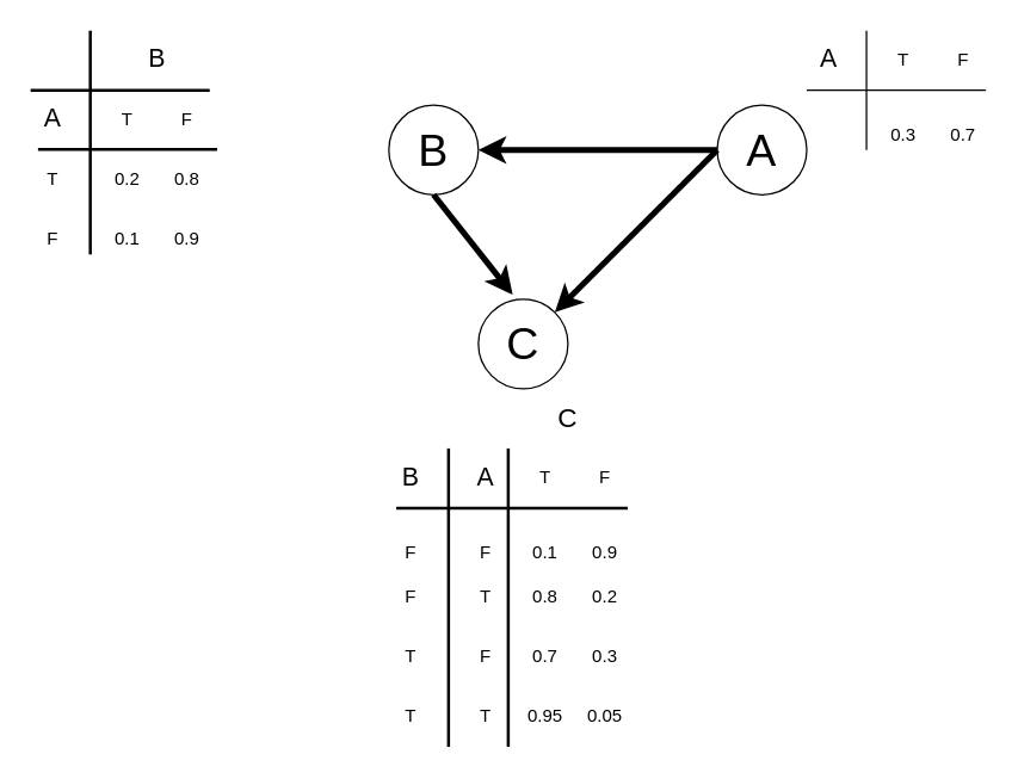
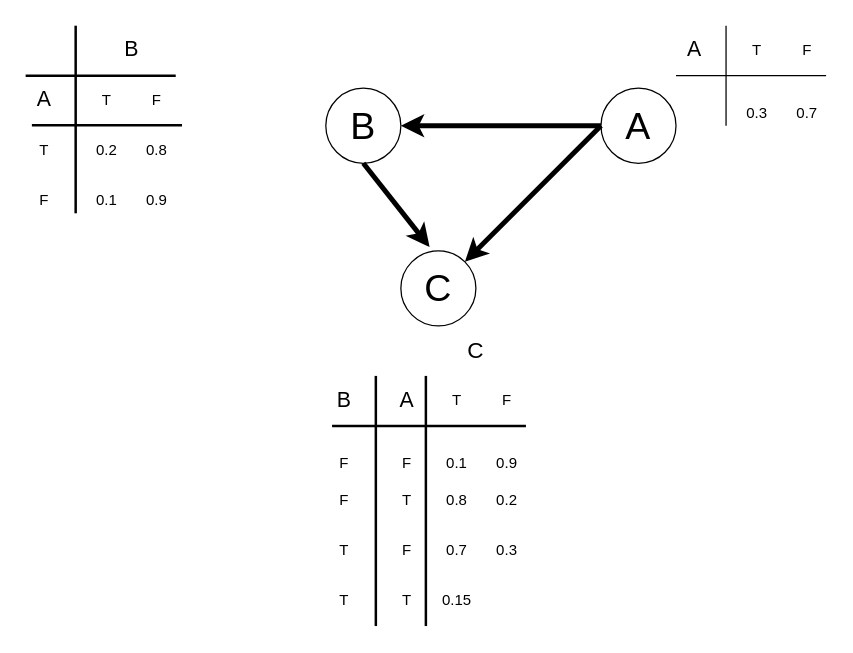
  <mxCell id="0" />
  <mxCell id="1" parent="0" />
  <mxCell id="2" value="&lt;font style=&quot;font-size: 30px&quot;&gt;A&lt;/font&gt;" style="ellipse;whiteSpace=wrap;html=1;aspect=fixed;" vertex="1" parent="1"><mxGeometry x="480" y="70" width="60" height="60" as="geometry" /></mxCell>
  <mxCell id="3" value="&lt;font style=&quot;font-size: 30px&quot;&gt;B&lt;/font&gt;" style="ellipse;whiteSpace=wrap;html=1;aspect=fixed;" vertex="1" parent="1"><mxGeometry x="260" y="70" width="60" height="60" as="geometry" /></mxCell>
  <mxCell id="4" value="&lt;font style=&quot;font-size: 30px&quot;&gt;C&lt;/font&gt;" style="ellipse;whiteSpace=wrap;html=1;aspect=fixed;" vertex="1" parent="1"><mxGeometry x="320" y="200" width="60" height="60" as="geometry" /></mxCell>
  <mxCell id="5" value="" style="endArrow=none;html=1;" edge="1" parent="1"><mxGeometry width="50" height="50" relative="1" as="geometry"><mxPoint x="540" y="60" as="sourcePoint" /><mxPoint x="660" y="60" as="targetPoint" /></mxGeometry></mxCell>
  <mxCell id="6" value="" style="endArrow=none;html=1;" edge="1" parent="1"><mxGeometry width="50" height="50" relative="1" as="geometry"><mxPoint x="580" y="100" as="sourcePoint" /><mxPoint x="580" y="20" as="targetPoint" /></mxGeometry></mxCell>
  <mxCell id="7" value="T" style="text;html=1;strokeColor=none;fillColor=none;align=center;verticalAlign=middle;whiteSpace=wrap;rounded=0;" vertex="1" parent="1"><mxGeometry x="590" y="30" width="30" height="20" as="geometry" /></mxCell>
  <mxCell id="8" value="F" style="text;html=1;strokeColor=none;fillColor=none;align=center;verticalAlign=middle;whiteSpace=wrap;rounded=0;" vertex="1" parent="1"><mxGeometry x="630" y="30" width="30" height="20" as="geometry" /></mxCell>
  <mxCell id="9" value="0.3" style="text;html=1;strokeColor=none;fillColor=none;align=center;verticalAlign=middle;whiteSpace=wrap;rounded=0;" vertex="1" parent="1"><mxGeometry x="590" y="80" width="30" height="20" as="geometry" /></mxCell>
  <mxCell id="10" value="0.7" style="text;html=1;strokeColor=none;fillColor=none;align=center;verticalAlign=middle;whiteSpace=wrap;rounded=0;" vertex="1" parent="1"><mxGeometry x="630" y="80" width="30" height="20" as="geometry" /></mxCell>
  <mxCell id="11" value="" style="endArrow=classic;html=1;exitX=0;exitY=0.5;exitDx=0;exitDy=0;entryX=1;entryY=0.5;entryDx=0;entryDy=0;strokeWidth=4;" edge="1" parent="1" source="2" target="3"><mxGeometry width="50" height="50" relative="1" as="geometry"><mxPoint x="340" y="330" as="sourcePoint" /><mxPoint x="390" y="280" as="targetPoint" /></mxGeometry></mxCell>
  <mxCell id="12" value="" style="endArrow=classic;html=1;exitX=0.5;exitY=1;exitDx=0;exitDy=0;entryX=0.383;entryY=-0.05;entryDx=0;entryDy=0;strokeWidth=4;entryPerimeter=0;" edge="1" parent="1" source="3" target="4"><mxGeometry width="50" height="50" relative="1" as="geometry"><mxPoint x="90" y="150" as="sourcePoint" /><mxPoint x="-70" y="150" as="targetPoint" /></mxGeometry></mxCell>
  <mxCell id="13" value="" style="endArrow=classic;html=1;exitX=0;exitY=0.5;exitDx=0;exitDy=0;strokeWidth=4;" edge="1" parent="1" source="2" target="4"><mxGeometry width="50" height="50" relative="1" as="geometry"><mxPoint x="460" y="200" as="sourcePoint" /><mxPoint x="300" y="200" as="targetPoint" /></mxGeometry></mxCell>
  <mxCell id="14" value="&lt;font style=&quot;font-size: 17px&quot;&gt;A&lt;/font&gt;" style="text;html=1;strokeColor=none;fillColor=none;align=center;verticalAlign=middle;whiteSpace=wrap;rounded=0;" vertex="1" parent="1"><mxGeometry x="540" y="30" width="30" height="20" as="geometry" /></mxCell>
  <mxCell id="15" value="" style="endArrow=none;html=1;strokeWidth=2;" edge="1" parent="1"><mxGeometry width="50" height="50" relative="1" as="geometry"><mxPoint x="20" y="60" as="sourcePoint" /><mxPoint x="140" y="60" as="targetPoint" /><Array as="points" /></mxGeometry></mxCell>
  <mxCell id="16" value="" style="endArrow=none;html=1;strokeWidth=2;" edge="1" parent="1"><mxGeometry width="50" height="50" relative="1" as="geometry"><mxPoint x="60" y="20" as="sourcePoint" /><mxPoint x="60" y="170" as="targetPoint" /><Array as="points" /></mxGeometry></mxCell>
  <mxCell id="17" value="&lt;font style=&quot;font-size: 17px&quot;&gt;A&lt;/font&gt;" style="text;html=1;strokeColor=none;fillColor=none;align=center;verticalAlign=middle;whiteSpace=wrap;rounded=0;" vertex="1" parent="1"><mxGeometry x="20" y="70" width="30" height="20" as="geometry" /></mxCell>
  <mxCell id="18" value="T" style="text;html=1;strokeColor=none;fillColor=none;align=center;verticalAlign=middle;whiteSpace=wrap;rounded=0;" vertex="1" parent="1"><mxGeometry x="20" y="110" width="30" height="20" as="geometry" /></mxCell>
  <mxCell id="19" value="F" style="text;html=1;strokeColor=none;fillColor=none;align=center;verticalAlign=middle;whiteSpace=wrap;rounded=0;" vertex="1" parent="1"><mxGeometry x="20" y="150" width="30" height="20" as="geometry" /></mxCell>
  <mxCell id="20" value="T" style="text;html=1;strokeColor=none;fillColor=none;align=center;verticalAlign=middle;whiteSpace=wrap;rounded=0;" vertex="1" parent="1"><mxGeometry x="70" y="65" width="30" height="30" as="geometry" /></mxCell>
  <mxCell id="21" value="F" style="text;html=1;strokeColor=none;fillColor=none;align=center;verticalAlign=middle;whiteSpace=wrap;rounded=0;" vertex="1" parent="1"><mxGeometry x="110" y="70" width="30" height="20" as="geometry" /></mxCell>
  <mxCell id="22" value="&lt;font style=&quot;font-size: 17px&quot;&gt;B&lt;/font&gt;" style="text;html=1;strokeColor=none;fillColor=none;align=center;verticalAlign=middle;whiteSpace=wrap;rounded=0;" vertex="1" parent="1"><mxGeometry x="90" y="30" width="30" height="20" as="geometry" /></mxCell>
  <mxCell id="23" value="0.2" style="text;html=1;strokeColor=none;fillColor=none;align=center;verticalAlign=middle;whiteSpace=wrap;rounded=0;" vertex="1" parent="1"><mxGeometry x="70" y="110" width="30" height="20" as="geometry" /></mxCell>
  <mxCell id="24" value="0.8" style="text;html=1;strokeColor=none;fillColor=none;align=center;verticalAlign=middle;whiteSpace=wrap;rounded=0;" vertex="1" parent="1"><mxGeometry x="110" y="110" width="30" height="20" as="geometry" /></mxCell>
  <mxCell id="25" value="0.1" style="text;html=1;strokeColor=none;fillColor=none;align=center;verticalAlign=middle;whiteSpace=wrap;rounded=0;" vertex="1" parent="1"><mxGeometry x="70" y="150" width="30" height="20" as="geometry" /></mxCell>
  <mxCell id="26" value="0.9" style="text;html=1;strokeColor=none;fillColor=none;align=center;verticalAlign=middle;whiteSpace=wrap;rounded=0;" vertex="1" parent="1"><mxGeometry x="110" y="150" width="30" height="20" as="geometry" /></mxCell>
  <mxCell id="27" value="" style="endArrow=none;html=1;strokeWidth=2;" edge="1" parent="1"><mxGeometry width="50" height="50" relative="1" as="geometry"><mxPoint x="25" y="99.5" as="sourcePoint" /><mxPoint x="145" y="99.5" as="targetPoint" /><Array as="points"><mxPoint x="65" y="99.5" /></Array></mxGeometry></mxCell>
  <mxCell id="28" value="&lt;font style=&quot;font-size: 17px&quot;&gt;B&lt;/font&gt;" style="text;html=1;strokeColor=none;fillColor=none;align=center;verticalAlign=middle;whiteSpace=wrap;rounded=0;" vertex="1" parent="1"><mxGeometry x="260" y="310" width="30" height="20" as="geometry" /></mxCell>
  <mxCell id="29" value="&lt;font style=&quot;font-size: 17px&quot;&gt;A&lt;/font&gt;" style="text;html=1;strokeColor=none;fillColor=none;align=center;verticalAlign=middle;whiteSpace=wrap;rounded=0;" vertex="1" parent="1"><mxGeometry x="310" y="310" width="30" height="20" as="geometry" /></mxCell>
  <mxCell id="30" value="" style="endArrow=none;html=1;strokeWidth=2;" edge="1" parent="1"><mxGeometry width="50" height="50" relative="1" as="geometry"><mxPoint x="265" y="340" as="sourcePoint" /><mxPoint x="420" y="340" as="targetPoint" /><Array as="points"><mxPoint x="305" y="340" /></Array></mxGeometry></mxCell>
  <mxCell id="31" value="" style="endArrow=none;html=1;strokeWidth=2;" edge="1" parent="1"><mxGeometry width="50" height="50" relative="1" as="geometry"><mxPoint x="300" y="300" as="sourcePoint" /><mxPoint x="300" y="500" as="targetPoint" /><Array as="points"><mxPoint x="300" y="380" /></Array></mxGeometry></mxCell>
  <mxCell id="32" value="" style="endArrow=none;html=1;strokeWidth=2;" edge="1" parent="1"><mxGeometry width="50" height="50" relative="1" as="geometry"><mxPoint x="340" y="300" as="sourcePoint" /><mxPoint x="340" y="500" as="targetPoint" /><Array as="points" /></mxGeometry></mxCell>
  <mxCell id="33" value="&lt;font style=&quot;font-size: 18px&quot;&gt;C&lt;/font&gt;" style="text;html=1;strokeColor=none;fillColor=none;align=center;verticalAlign=middle;whiteSpace=wrap;rounded=0;" vertex="1" parent="1"><mxGeometry x="365" y="270" width="30" height="20" as="geometry" /></mxCell>
  <mxCell id="34" value="T" style="text;html=1;strokeColor=none;fillColor=none;align=center;verticalAlign=middle;whiteSpace=wrap;rounded=0;" vertex="1" parent="1"><mxGeometry x="350" y="310" width="30" height="20" as="geometry" /></mxCell>
  <mxCell id="35" value="F" style="text;html=1;strokeColor=none;fillColor=none;align=center;verticalAlign=middle;whiteSpace=wrap;rounded=0;" vertex="1" parent="1"><mxGeometry x="390" y="310" width="30" height="20" as="geometry" /></mxCell>
  <mxCell id="36" value="F" style="text;html=1;strokeColor=none;fillColor=none;align=center;verticalAlign=middle;whiteSpace=wrap;rounded=0;" vertex="1" parent="1"><mxGeometry x="260" y="360" width="30" height="20" as="geometry" /></mxCell>
  <mxCell id="37" value="F" style="text;html=1;strokeColor=none;fillColor=none;align=center;verticalAlign=middle;whiteSpace=wrap;rounded=0;" vertex="1" parent="1"><mxGeometry x="310" y="360" width="30" height="20" as="geometry" /></mxCell>
  <mxCell id="38" value="F" style="text;html=1;strokeColor=none;fillColor=none;align=center;verticalAlign=middle;whiteSpace=wrap;rounded=0;" vertex="1" parent="1"><mxGeometry x="260" y="390" width="30" height="20" as="geometry" /></mxCell>
  <mxCell id="39" value="F" style="text;html=1;strokeColor=none;fillColor=none;align=center;verticalAlign=middle;whiteSpace=wrap;rounded=0;" vertex="1" parent="1"><mxGeometry x="310" y="430" width="30" height="20" as="geometry" /></mxCell>
  <mxCell id="40" value="T" style="text;html=1;strokeColor=none;fillColor=none;align=center;verticalAlign=middle;whiteSpace=wrap;rounded=0;" vertex="1" parent="1"><mxGeometry x="310" y="390" width="30" height="20" as="geometry" /></mxCell>
  <mxCell id="41" value="T" style="text;html=1;strokeColor=none;fillColor=none;align=center;verticalAlign=middle;whiteSpace=wrap;rounded=0;" vertex="1" parent="1"><mxGeometry x="260" y="430" width="30" height="20" as="geometry" /></mxCell>
  <mxCell id="42" value="T" style="text;html=1;strokeColor=none;fillColor=none;align=center;verticalAlign=middle;whiteSpace=wrap;rounded=0;" vertex="1" parent="1"><mxGeometry x="260" y="470" width="30" height="20" as="geometry" /></mxCell>
  <mxCell id="43" value="T" style="text;html=1;strokeColor=none;fillColor=none;align=center;verticalAlign=middle;whiteSpace=wrap;rounded=0;" vertex="1" parent="1"><mxGeometry x="310" y="470" width="30" height="20" as="geometry" /></mxCell>
  <mxCell id="44" value="0.1" style="text;html=1;strokeColor=none;fillColor=none;align=center;verticalAlign=middle;whiteSpace=wrap;rounded=0;" vertex="1" parent="1"><mxGeometry x="350" y="360" width="30" height="20" as="geometry" /></mxCell>
  <mxCell id="45" value="0.9" style="text;html=1;strokeColor=none;fillColor=none;align=center;verticalAlign=middle;whiteSpace=wrap;rounded=0;" vertex="1" parent="1"><mxGeometry x="390" y="360" width="30" height="20" as="geometry" /></mxCell>
  <mxCell id="46" value="0.8" style="text;html=1;strokeColor=none;fillColor=none;align=center;verticalAlign=middle;whiteSpace=wrap;rounded=0;" vertex="1" parent="1"><mxGeometry x="350" y="390" width="30" height="20" as="geometry" /></mxCell>
  <mxCell id="47" value="0.2" style="text;html=1;strokeColor=none;fillColor=none;align=center;verticalAlign=middle;whiteSpace=wrap;rounded=0;" vertex="1" parent="1"><mxGeometry x="390" y="390" width="30" height="20" as="geometry" /></mxCell>
  <mxCell id="48" value="0.7" style="text;html=1;strokeColor=none;fillColor=none;align=center;verticalAlign=middle;whiteSpace=wrap;rounded=0;" vertex="1" parent="1"><mxGeometry x="350" y="430" width="30" height="20" as="geometry" /></mxCell>
  <mxCell id="49" value="0.3" style="text;html=1;strokeColor=none;fillColor=none;align=center;verticalAlign=middle;whiteSpace=wrap;rounded=0;" vertex="1" parent="1"><mxGeometry x="390" y="430" width="30" height="20" as="geometry" /></mxCell>
- <mxCell id="50" value="0.95" style="text;html=1;strokeColor=none;fillColor=none;align=center;verticalAlign=middle;whiteSpace=wrap;rounded=0;" vertex="1" parent="1"><mxGeometry x="350" y="470" width="30" height="20" as="geometry" /></mxCell>
- <mxCell id="51" value="0.05" style="text;html=1;strokeColor=none;fillColor=none;align=center;verticalAlign=middle;whiteSpace=wrap;rounded=0;" vertex="1" parent="1"><mxGeometry x="390" y="470" width="30" height="20" as="geometry" /></mxCell>
+ <mxCell id="50" value="0.15" style="text;html=1;strokeColor=none;fillColor=none;align=center;verticalAlign=middle;whiteSpace=wrap;rounded=0;" vertex="1" parent="1"><mxGeometry x="350" y="470" width="30" height="20" as="geometry" /></mxCell>
